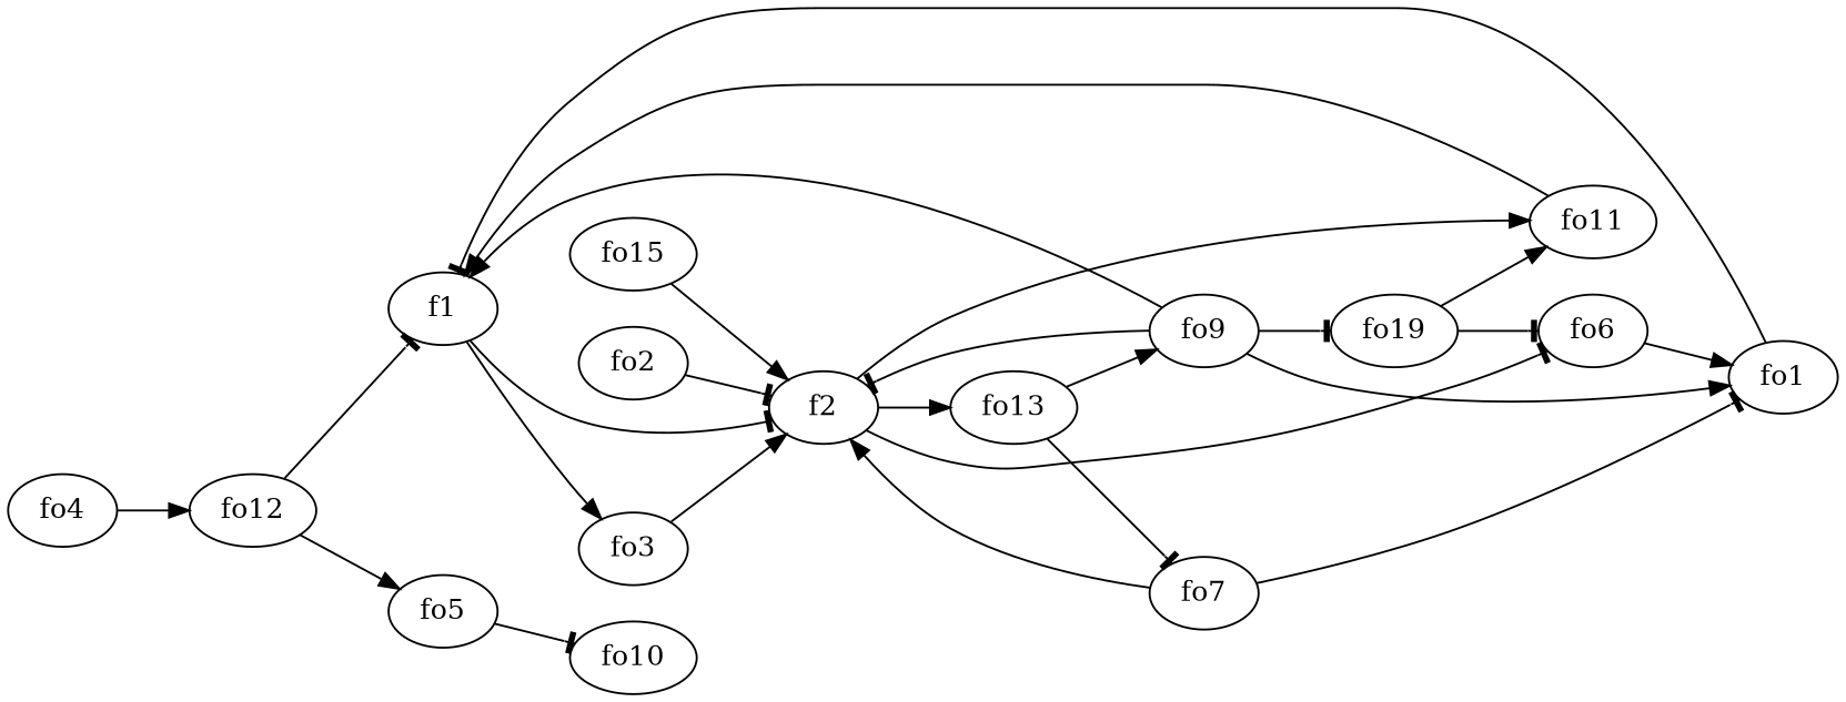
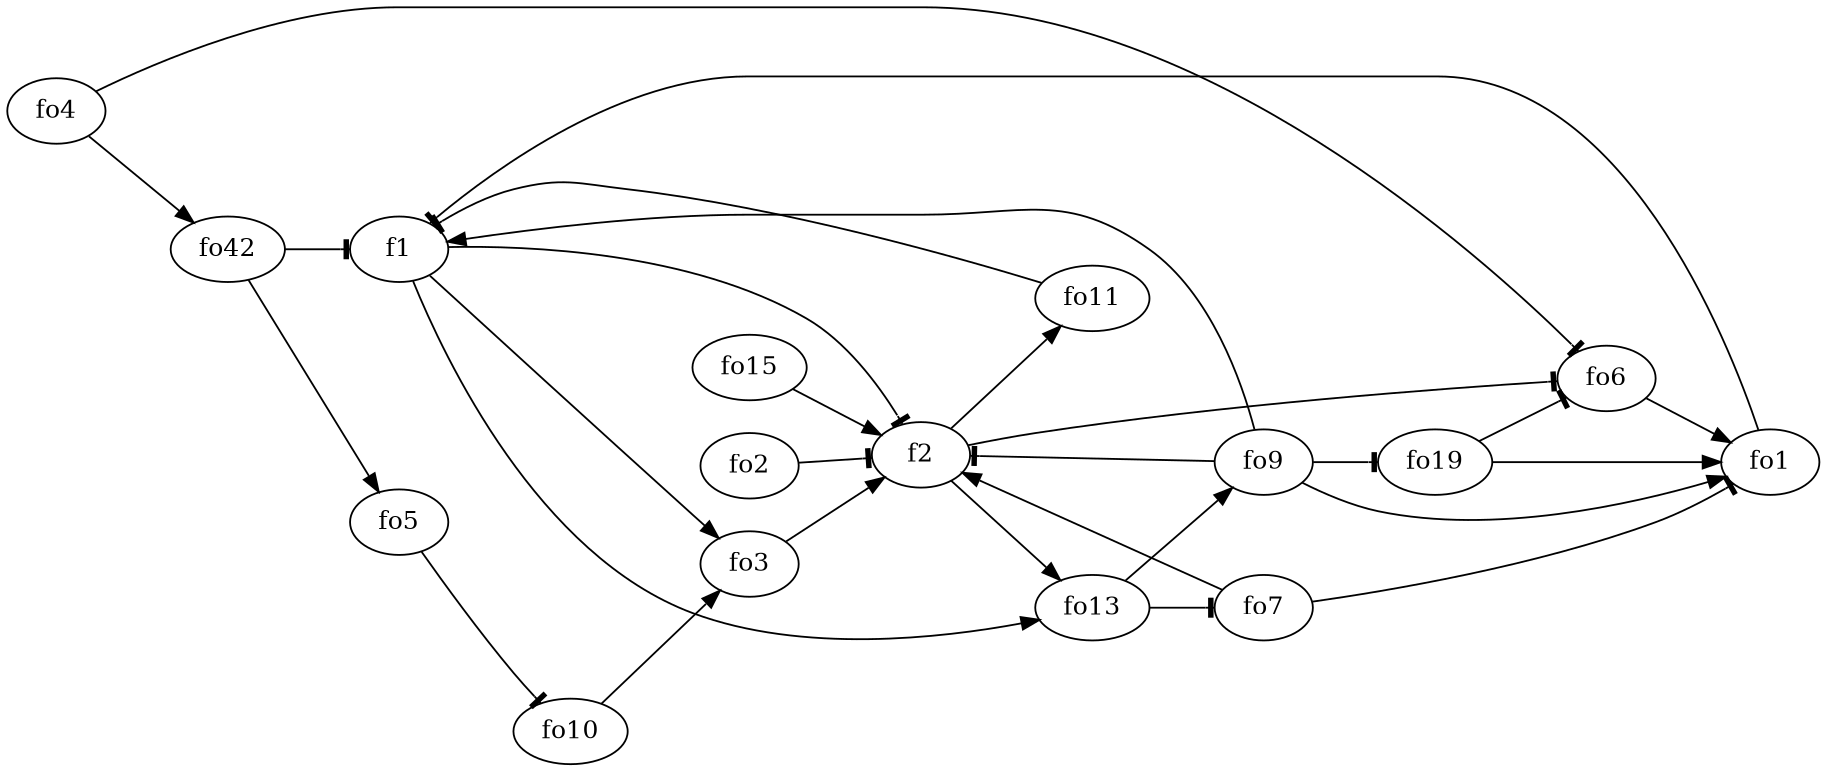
  strict digraph {
    rankdir=LR
    edge [arrowhead=normal weight=2]
    f1
    f2
    fo3
    fo13
    fo6
    fo11
    fo7
    fo9
    fo1
    fo2
    fo4
-   fo12
+   fo12 [label=fo42]
    fo5
    fo10
    n15 [label=fo19]
    fo15
    f1 -> f2 [arrowhead=tee]
    f1 -> fo3
+   f1 -> fo13
    f2 -> fo13
    f2 -> fo6 [arrowhead=tee]
    f2 -> fo11
    fo3 -> f2
    fo13 -> fo7 [arrowhead=tee]
    fo13 -> fo9
    fo6 -> fo1
-   fo11 -> f1
+   fo11 -> f1 [arrowhead=tee]
    fo7 -> f2
    fo7 -> fo1 [arrowhead=tee]
    fo9 -> f1
    fo9 -> f2 [arrowhead=tee]
    fo9 -> fo1
    fo9 -> n15 [arrowhead=tee]
    fo1 -> f1 [arrowhead=tee]
    fo2 -> f2 [arrowhead=tee]
+   fo4 -> fo6 [arrowhead=tee]
    fo4 -> fo12
    fo12 -> f1 [arrowhead=tee]
    fo12 -> fo5
    fo5 -> fo10 [arrowhead=tee]
+   fo10 -> fo3
    n15 -> fo6 [arrowhead=tee]
-   n15 -> fo11
+   n15 -> fo1
    fo15 -> f2
  }
